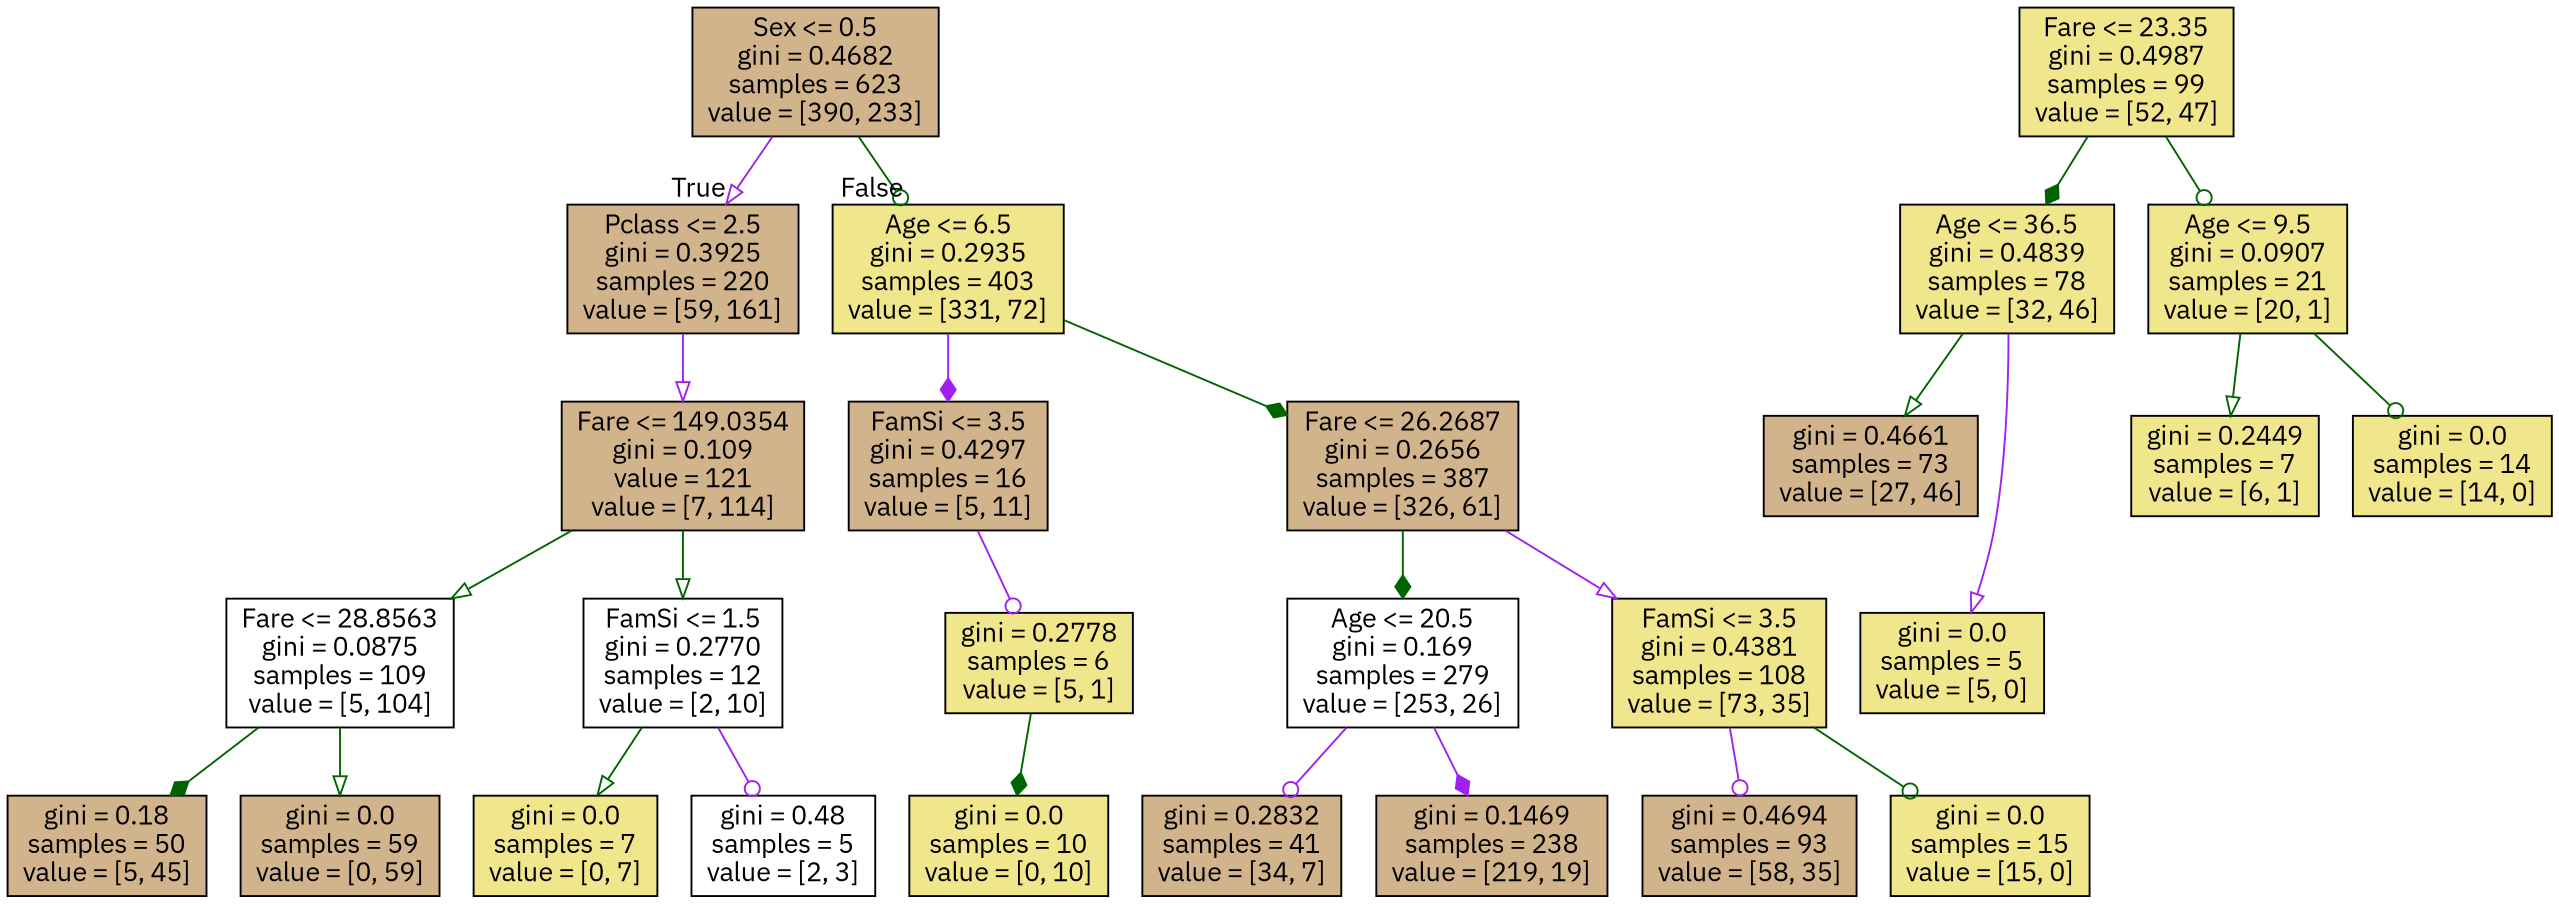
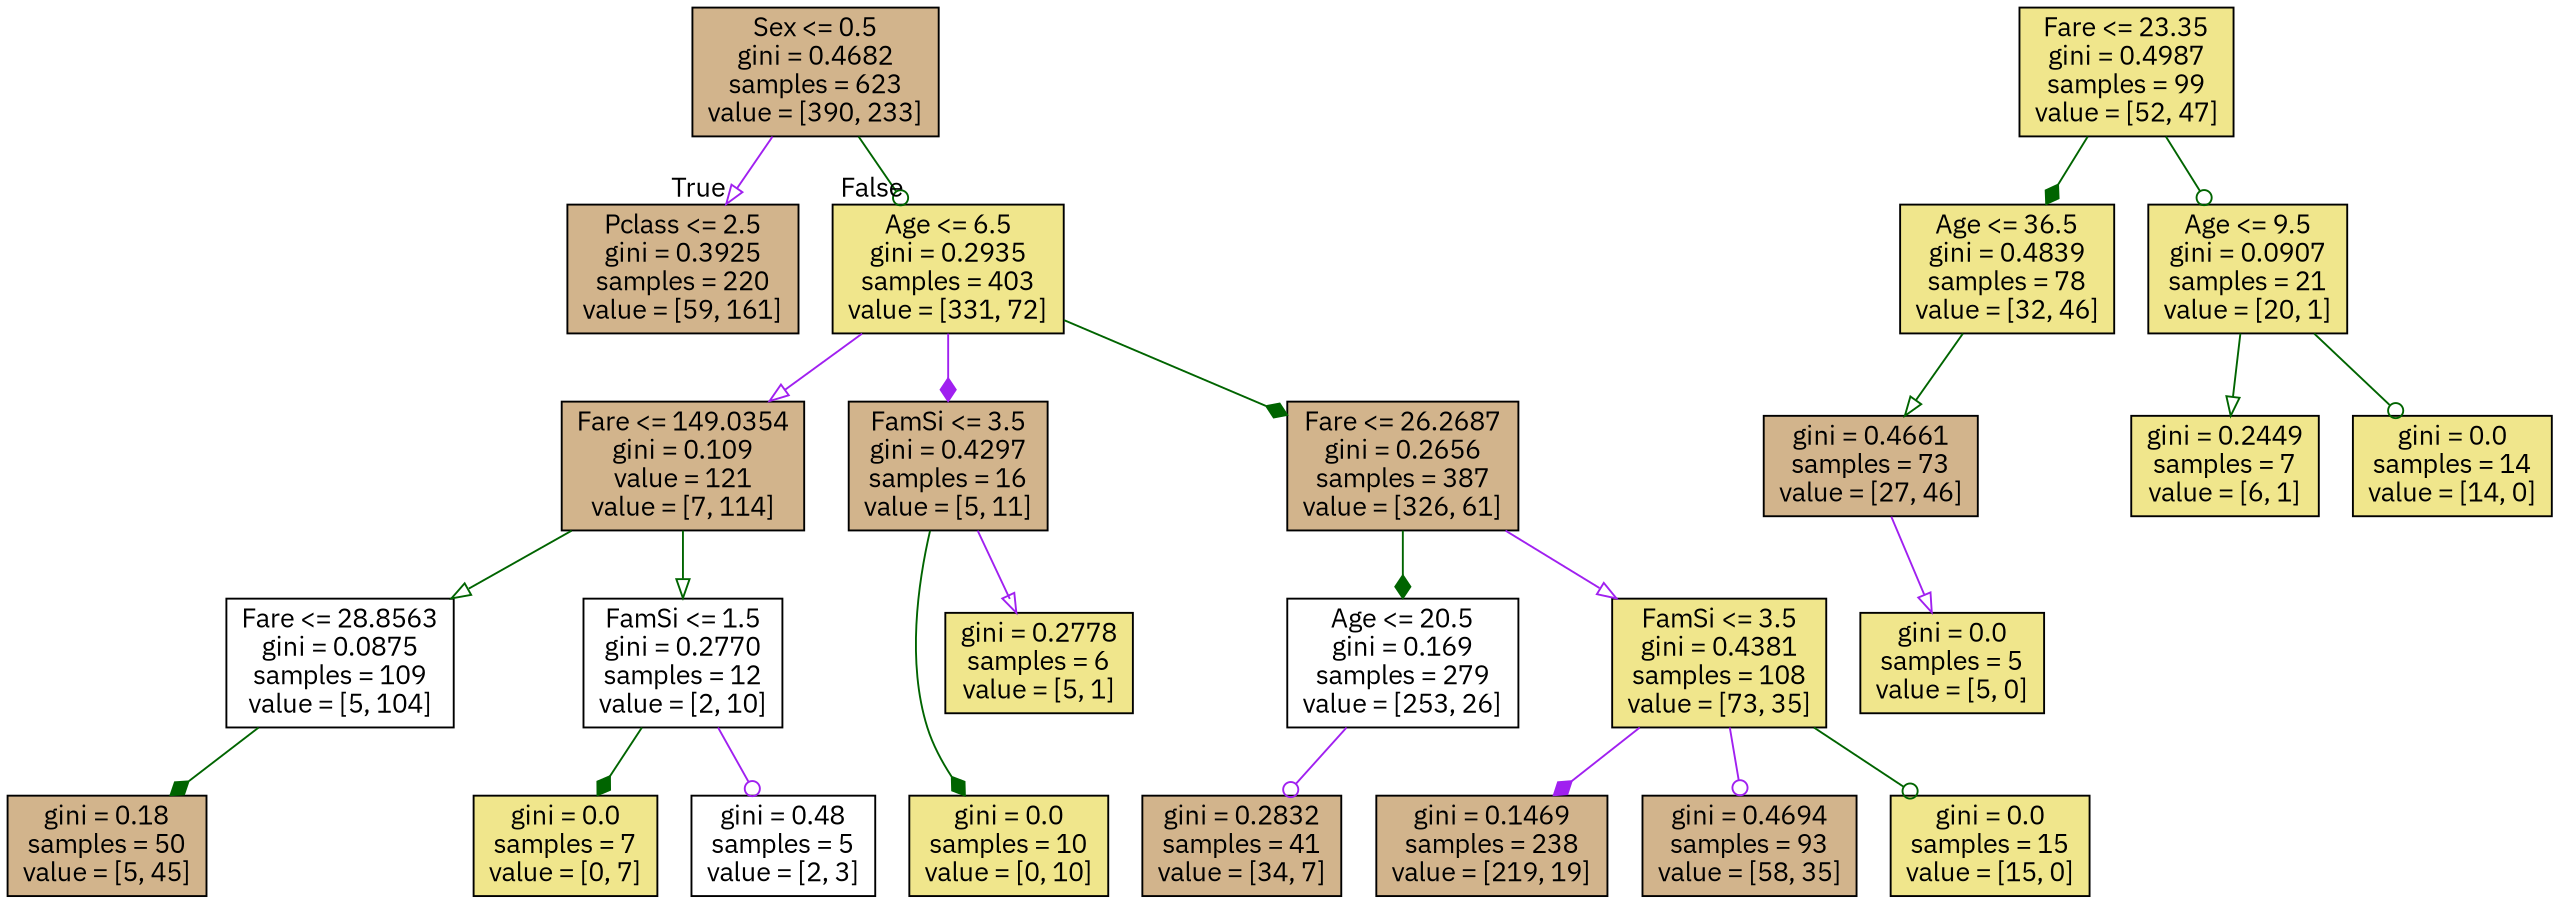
  digraph {
    fontname="IBM Plex Sans"
    node [fillcolor=khaki fontname="IBM Plex Sans" shape=box style=filled]
    edge [arrowhead=onormal color=darkgreen fontname="IBM Plex Sans"]
    n1 [fillcolor=tan label="Sex <= 0.5\ngini = 0.4682\nsamples = 623\nvalue = [390, 233]"]
    n2 [fillcolor=tan label="Pclass <= 2.5\ngini = 0.3925\nsamples = 220\nvalue = [59, 161]"]
    n3 [label="Age <= 6.5\ngini = 0.2935\nsamples = 403\nvalue = [331, 72]"]
    n4 [fillcolor=tan label="Fare <= 149.0354\ngini = 0.109\nvalue = 121\nvalue = [7, 114]"]
    n5 [fillcolor=tan label="FamSi <= 3.5\ngini = 0.4297\nsamples = 16\nvalue = [5, 11]"]
    n6 [fillcolor=tan label="Fare <= 26.2687\ngini = 0.2656\nsamples = 387\nvalue = [326, 61]"]
    n7 [fillcolor=white label="Fare <= 28.8563\ngini = 0.0875\nsamples = 109\nvalue = [5, 104]"]
    n8 [fillcolor=white label="FamSi <= 1.5\ngini = 0.2770\nsamples = 12\nvalue = [2, 10]"]
    n9 [label="Fare <= 23.35\ngini = 0.4987\nsamples = 99\nvalue = [52, 47]"]
    n10 [label="Age <= 36.5\ngini = 0.4839\nsamples = 78\nvalue = [32, 46]"]
    n11 [label="Age <= 9.5\ngini = 0.0907\nsamples = 21\nvalue = [20, 1]"]
    n12 [fillcolor=tan label="gini = 0.18\nsamples = 50\nvalue = [5, 45]"]
-   n13 [fillcolor=tan label="gini = 0.0\nsamples = 59\nvalue = [0, 59]"]
    n14 [label="gini = 0.0\nsamples = 7\nvalue = [0, 7]"]
    n15 [fillcolor=white label="gini = 0.48\nsamples = 5\nvalue = [2, 3]"]
    n16 [fillcolor=tan label="gini = 0.4661\nsamples = 73\nvalue = [27, 46]"]
    n17 [label="gini = 0.0\nsamples = 5\nvalue = [5, 0]"]
    n18 [label="gini = 0.2449\nsamples = 7\nvalue = [6, 1]"]
    n19 [label="gini = 0.0\nsamples = 14\nvalue = [14, 0]"]
    n20 [label="gini = 0.0\nsamples = 10\nvalue = [0, 10]"]
    n21 [label="gini = 0.2778\nsamples = 6\nvalue = [5, 1]"]
    n22 [fillcolor=white label="Age <= 20.5\ngini = 0.169\nsamples = 279\nvalue = [253, 26]"]
    n23 [label="FamSi <= 3.5\ngini = 0.4381\nsamples = 108\nvalue = [73, 35]"]
    n24 [fillcolor=tan label="gini = 0.2832\nsamples = 41\nvalue = [34, 7]"]
    n25 [fillcolor=tan label="gini = 0.1469\nsamples = 238\nvalue = [219, 19]"]
    n26 [fillcolor=tan label="gini = 0.4694\nsamples = 93\nvalue = [58, 35]"]
    n27 [label="gini = 0.0\nsamples = 15\nvalue = [15, 0]"]
    n1 -> n2 [color=purple headlabel=True labelangle=45 labeldistance=2.5]
    n1 -> n3 [arrowhead=odot headlabel=False labelangle=-45 labeldistance=2.5]
-   n2 -> n4 [color=purple]
+   n3 -> n4 [color=purple]
    n3 -> n5 [arrowhead=diamond color=purple]
    n3 -> n6 [arrowhead=diamond]
    n4 -> n7
    n4 -> n8
-   n21 -> n20 [arrowhead=diamond]
-   n5 -> n21 [arrowhead=odot color=purple]
+   n5 -> n20 [arrowhead=diamond]
+   n5 -> n21 [color=purple]
    n6 -> n22 [arrowhead=diamond]
    n6 -> n23 [color=purple]
    n7 -> n12 [arrowhead=diamond]
-   n7 -> n13
-   n8 -> n14
+   n8 -> n14 [arrowhead=diamond]
    n8 -> n15 [arrowhead=odot color=purple]
    n9 -> n10 [arrowhead=diamond]
    n9 -> n11 [arrowhead=odot]
    n10 -> n16
-   n10 -> n17 [color=purple]
+   n16 -> n17 [color=purple]
    n11 -> n18
    n11 -> n19 [arrowhead=odot]
    n22 -> n24 [arrowhead=odot color=purple]
-   n22 -> n25 [arrowhead=diamond color=purple]
+   n23 -> n25 [arrowhead=diamond color=purple]
    n23 -> n26 [arrowhead=odot color=purple]
    n23 -> n27 [arrowhead=odot]
  }
